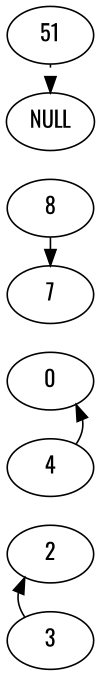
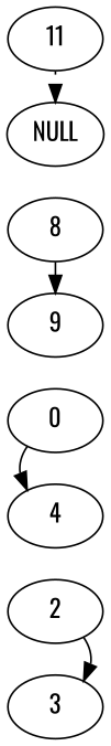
  digraph {
    fontname=Oswald
    rankdir=LR
    node [fontname=Oswald]
    edge [constraint=false fontname=Oswald]
    2
    3
    n3 [label=0]
    4
    n5 [label=8]
-   9 [label=7]
-   11 [label=51]
+   9
+   11
    NULL
-   3 -> 2
-   4 -> n3
+   2 -> 3
+   n3 -> 4
    n5 -> 9
    11 -> NULL [style=dotted]
  }
